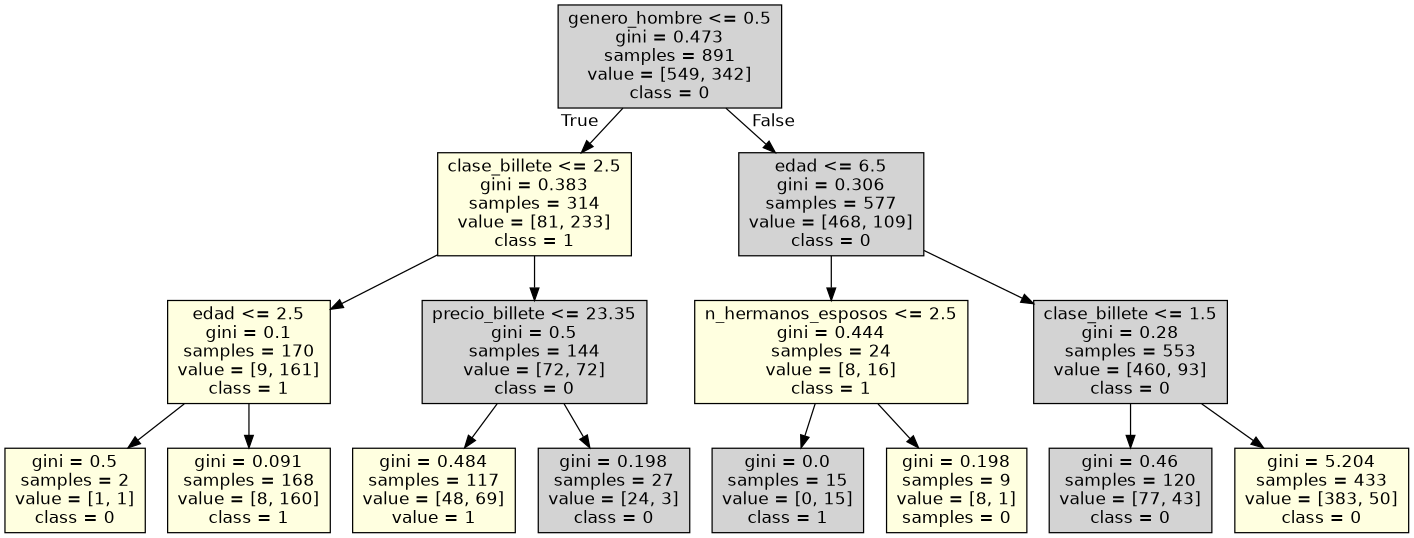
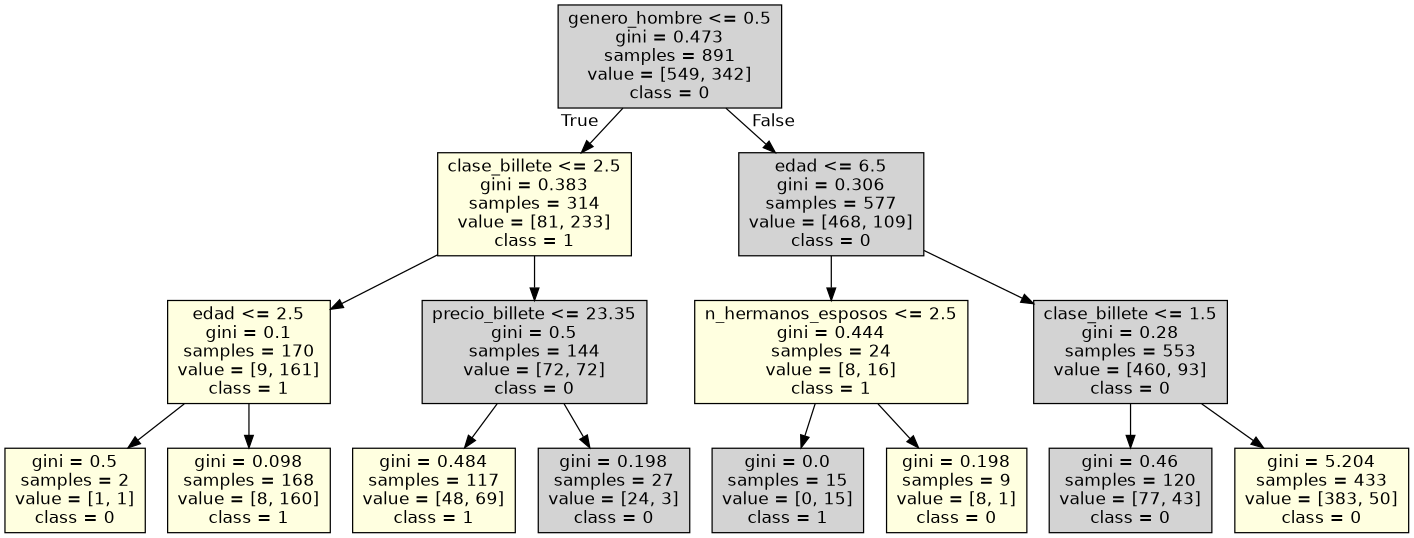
  digraph {
    node [color=black fillcolor=lightyellow fontname=helvetica shape=box style=filled]
    edge [fontname=helvetica]
    n1 [fillcolor=lightgrey label="genero_hombre <= 0.5\ngini = 0.473\nsamples = 891\nvalue = [549, 342]\nclass = 0"]
    n2 [label="clase_billete <= 2.5\ngini = 0.383\nsamples = 314\nvalue = [81, 233]\nclass = 1"]
    n3 [fillcolor=lightgrey label="edad <= 6.5\ngini = 0.306\nsamples = 577\nvalue = [468, 109]\nclass = 0"]
    n4 [label="edad <= 2.5\ngini = 0.1\nsamples = 170\nvalue = [9, 161]\nclass = 1"]
    n5 [fillcolor=lightgrey label="precio_billete <= 23.35\ngini = 0.5\nsamples = 144\nvalue = [72, 72]\nclass = 0"]
    n6 [label="n_hermanos_esposos <= 2.5\ngini = 0.444\nsamples = 24\nvalue = [8, 16]\nclass = 1"]
    n7 [fillcolor=lightgrey label="clase_billete <= 1.5\ngini = 0.28\nsamples = 553\nvalue = [460, 93]\nclass = 0"]
    n8 [label="gini = 0.5\nsamples = 2\nvalue = [1, 1]\nclass = 0"]
-   n9 [label="gini = 0.091\nsamples = 168\nvalue = [8, 160]\nclass = 1"]
-   n10 [label="gini = 0.484\nsamples = 117\nvalue = [48, 69]\nvalue = 1"]
+   n9 [label="gini = 0.098\nsamples = 168\nvalue = [8, 160]\nclass = 1"]
+   n10 [label="gini = 0.484\nsamples = 117\nvalue = [48, 69]\nclass = 1"]
    n11 [fillcolor=lightgrey label="gini = 0.198\nsamples = 27\nvalue = [24, 3]\nclass = 0"]
    n12 [fillcolor=lightgrey label="gini = 0.0\nsamples = 15\nvalue = [0, 15]\nclass = 1"]
-   n13 [label="gini = 0.198\nsamples = 9\nvalue = [8, 1]\nsamples = 0"]
+   n13 [label="gini = 0.198\nsamples = 9\nvalue = [8, 1]\nclass = 0"]
    n14 [fillcolor=lightgrey label="gini = 0.46\nsamples = 120\nvalue = [77, 43]\nclass = 0"]
    n15 [label="gini = 5.204\nsamples = 433\nvalue = [383, 50]\nclass = 0"]
    n1 -> n2 [headlabel=True labelangle=45 labeldistance=2.5]
    n1 -> n3 [headlabel=False labelangle=-45 labeldistance=2.5]
    n2 -> n4
    n2 -> n5
    n3 -> n6
    n3 -> n7
    n4 -> n8
    n4 -> n9
    n5 -> n10
    n5 -> n11
    n6 -> n12
    n6 -> n13
    n7 -> n14
    n7 -> n15
  }
